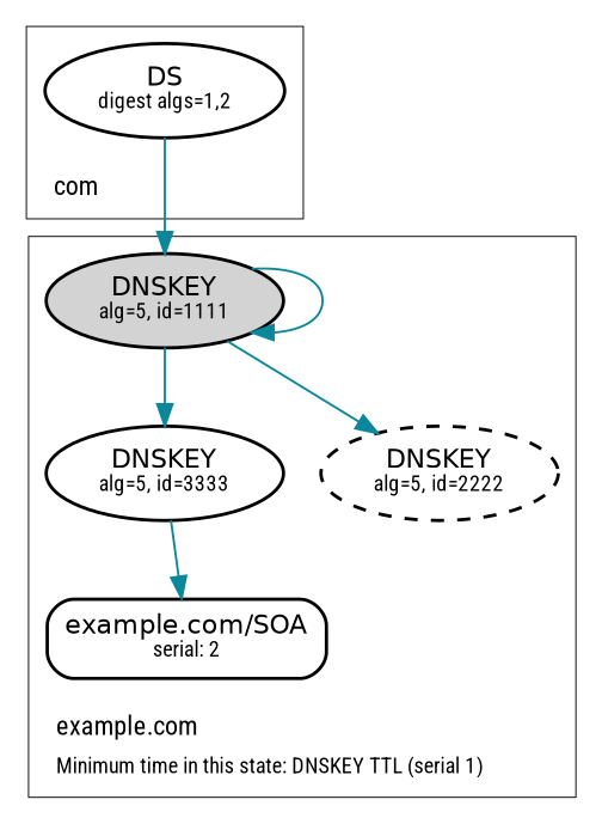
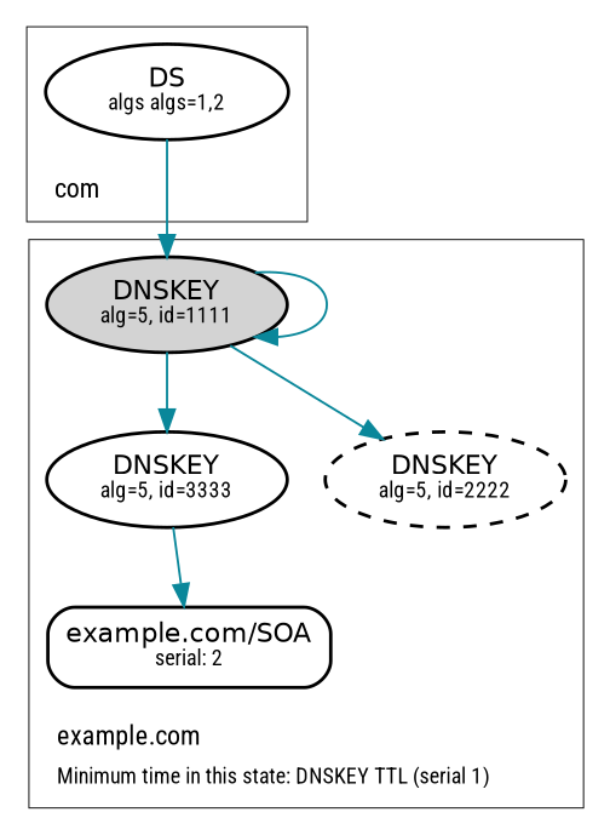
  digraph {
    rankdir=BT
    fontname="Roboto Condensed"
    node [penwidth=1.5 fontname="Roboto Condensed"]
    edge [color="#0a879a" dir=back fontname="Roboto Condensed"]
    n1 [fillcolor=lightgray label=<<FONT POINT-SIZE="12" FACE="Helvetica">DNSKEY</FONT><BR/><FONT POINT-SIZE="10">alg=5, id=1111</FONT>> style=filled]
    n2 [label=<<FONT POINT-SIZE="12" FACE="Helvetica">DNSKEY</FONT><BR/><FONT POINT-SIZE="10">alg=5, id=2222</FONT>> style=dashed]
    n3 [label=<<FONT POINT-SIZE="12" FACE="Helvetica">DNSKEY</FONT><BR/><FONT POINT-SIZE="10">alg=5, id=3333</FONT>>]
    n4 [fontsize=10 label=<<FONT POINT-SIZE="12" FACE="Helvetica">example.com/SOA</FONT><BR/><FONT POINT-SIZE="10">serial: 2</FONT>> shape=rectangle style=rounded]
    b_top [shape=point style=invis penwidth=""]
-   n6 [label=<<FONT POINT-SIZE="12" FACE="Helvetica">DS</FONT><BR/><FONT POINT-SIZE="10">digest algs=1,2</FONT>>]
+   n6 [label=<<FONT POINT-SIZE="12" FACE="Helvetica">DS</FONT><BR/><FONT POINT-SIZE="10">algs algs=1,2</FONT>>]
    a_top [shape=point style=invis penwidth=""]
    subgraph cluster_1 {
      label=<<TABLE BORDER="0"><TR><TD ALIGN="LEFT"><FONT POINT-SIZE="12">example.com</FONT></TD></TR><TR><TD ALIGN="LEFT"><FONT POINT-SIZE="10">Minimum time in this state: DNSKEY TTL (serial 1)</FONT></TD></TR></TABLE>>
      labeljust=l
      penwidth=0.5
      n1
      n2
      n3
      n4
      b_top
    }
    subgraph cluster_2 {
      label=<<TABLE BORDER="0"><TR><TD ALIGN="LEFT"><FONT POINT-SIZE="12">com</FONT></TD></TR></TABLE>>
      labeljust=l
      penwidth=0.5
      n6
    }
    n1 -> n1
    n1 -> b_top [minlen=0 style=invis color="" dir=""]
    n1 -> n6
    n2 -> n1
    n3 -> n1
    n4 -> n3
    n6 -> a_top [minlen=0 style=invis color="" dir=""]
  }
